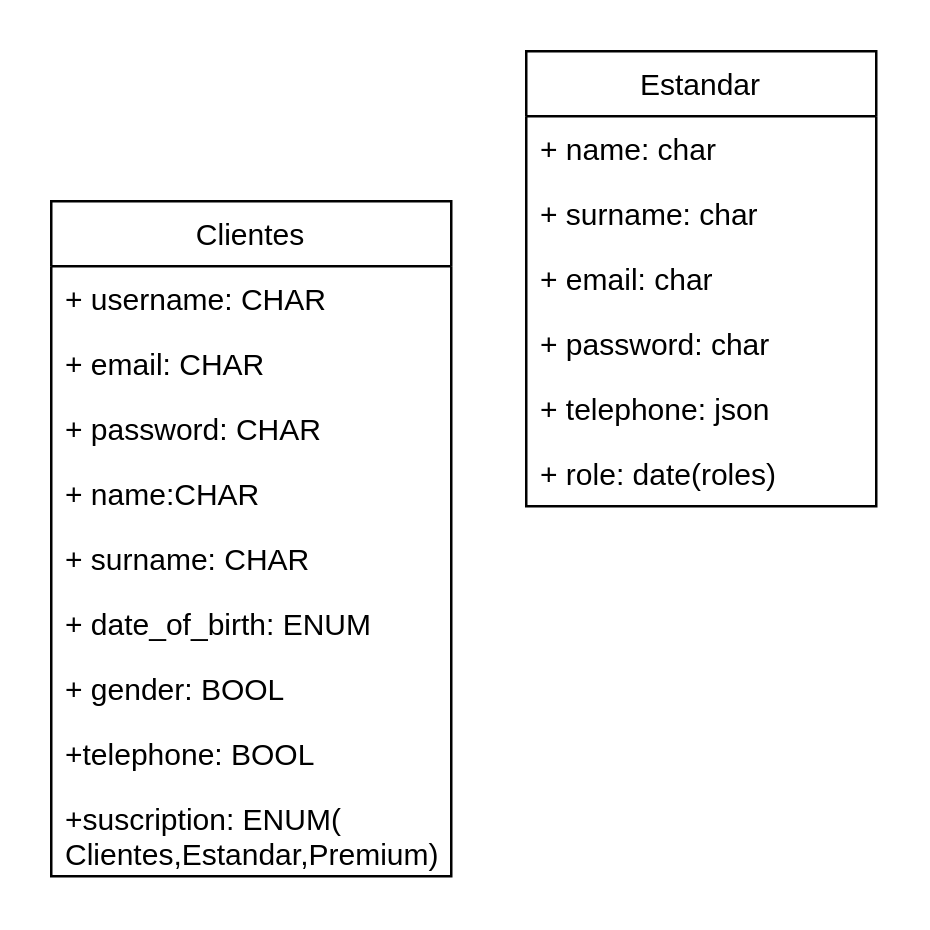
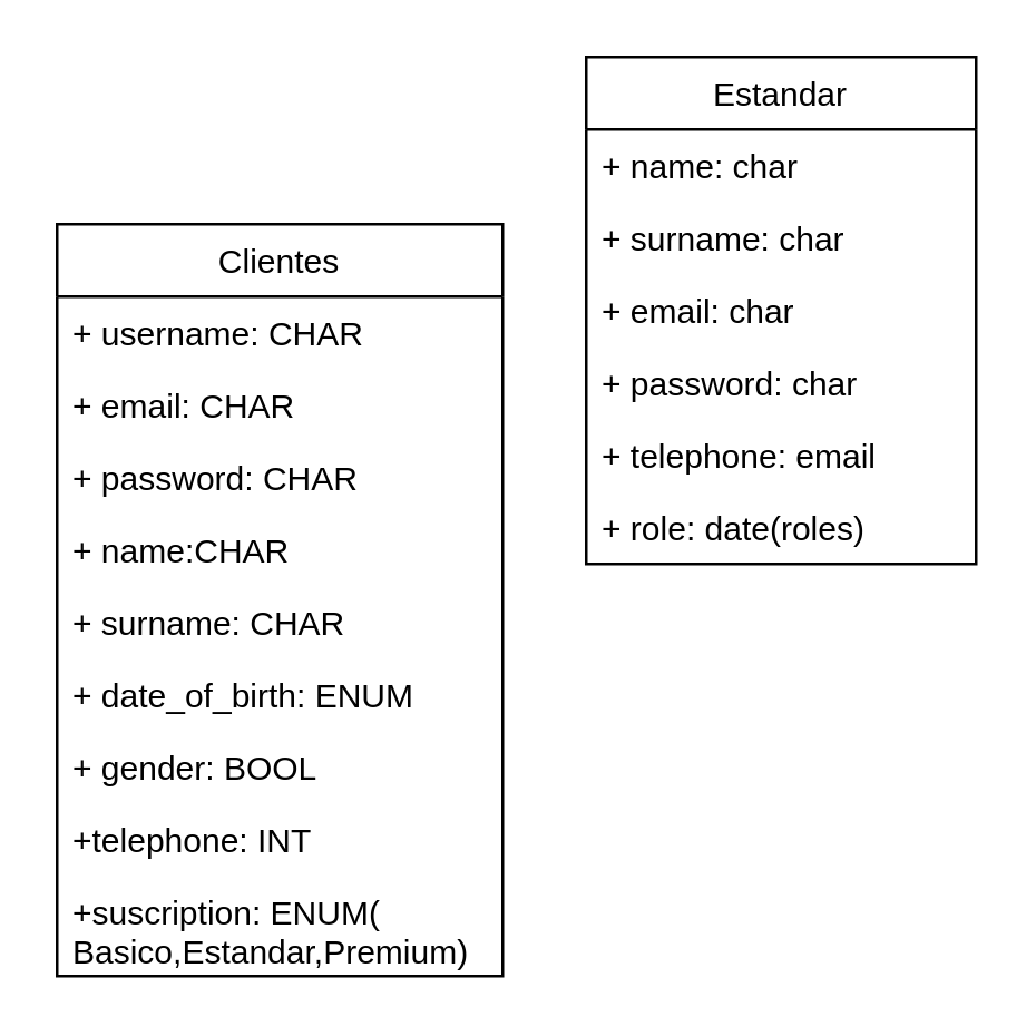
  <mxCell id="0" />
  <mxCell id="1" parent="0" />
  <mxCell id="2" value="Clientes" style="swimlane;fontStyle=0;childLayout=stackLayout;horizontal=1;startSize=26;fillColor=none;horizontalStack=0;resizeParent=1;resizeParentMax=0;resizeLast=0;collapsible=1;marginBottom=0;spacingBottom=0;" vertex="1" parent="1"><mxGeometry x="20" y="80" width="160" height="270" as="geometry"><mxRectangle x="30" y="200" width="80" height="26" as="alternateBounds" /></mxGeometry></mxCell>
  <mxCell id="3" value="+ username: CHAR" style="text;strokeColor=none;fillColor=none;align=left;verticalAlign=top;spacingLeft=4;spacingRight=4;overflow=hidden;rotatable=0;points=[[0,0.5],[1,0.5]];portConstraint=eastwest;" vertex="1" parent="2"><mxGeometry y="26" width="160" height="26" as="geometry" /></mxCell>
  <mxCell id="4" value="+ email: CHAR" style="text;strokeColor=none;fillColor=none;align=left;verticalAlign=top;spacingLeft=4;spacingRight=4;overflow=hidden;rotatable=0;points=[[0,0.5],[1,0.5]];portConstraint=eastwest;" vertex="1" parent="2"><mxGeometry y="52" width="160" height="26" as="geometry" /></mxCell>
  <mxCell id="5" value="+ password: CHAR" style="text;strokeColor=none;fillColor=none;align=left;verticalAlign=top;spacingLeft=4;spacingRight=4;overflow=hidden;rotatable=0;points=[[0,0.5],[1,0.5]];portConstraint=eastwest;" vertex="1" parent="2"><mxGeometry y="78" width="160" height="26" as="geometry" /></mxCell>
  <mxCell id="6" value="+ name:CHAR" style="text;strokeColor=none;fillColor=none;align=left;verticalAlign=top;spacingLeft=4;spacingRight=4;overflow=hidden;rotatable=0;points=[[0,0.5],[1,0.5]];portConstraint=eastwest;" vertex="1" parent="2"><mxGeometry y="104" width="160" height="26" as="geometry" /></mxCell>
  <mxCell id="7" value="+ surname: CHAR" style="text;strokeColor=none;fillColor=none;align=left;verticalAlign=top;spacingLeft=4;spacingRight=4;overflow=hidden;rotatable=0;points=[[0,0.5],[1,0.5]];portConstraint=eastwest;" vertex="1" parent="2"><mxGeometry y="130" width="160" height="26" as="geometry" /></mxCell>
  <mxCell id="8" value="+ date_of_birth: ENUM" style="text;strokeColor=none;fillColor=none;align=left;verticalAlign=top;spacingLeft=4;spacingRight=4;overflow=hidden;rotatable=0;points=[[0,0.5],[1,0.5]];portConstraint=eastwest;" vertex="1" parent="2"><mxGeometry y="156" width="160" height="26" as="geometry" /></mxCell>
  <mxCell id="9" value="+ gender: BOOL" style="text;strokeColor=none;fillColor=none;align=left;verticalAlign=top;spacingLeft=4;spacingRight=4;overflow=hidden;rotatable=0;points=[[0,0.5],[1,0.5]];portConstraint=eastwest;" vertex="1" parent="2"><mxGeometry y="182" width="160" height="26" as="geometry" /></mxCell>
- <mxCell id="10" value="+telephone: BOOL" style="text;strokeColor=none;fillColor=none;align=left;verticalAlign=top;spacingLeft=4;spacingRight=4;overflow=hidden;rotatable=0;points=[[0,0.5],[1,0.5]];portConstraint=eastwest;" vertex="1" parent="2"><mxGeometry y="208" width="160" height="26" as="geometry" /></mxCell>
- <mxCell id="11" value="+suscription: ENUM(&#10;Clientes,Estandar,Premium)" style="text;strokeColor=none;fillColor=none;align=left;verticalAlign=top;spacingLeft=4;spacingRight=4;overflow=hidden;rotatable=0;points=[[0,0.5],[1,0.5]];portConstraint=eastwest;" vertex="1" parent="2"><mxGeometry y="234" width="160" height="36" as="geometry" /></mxCell>
+ <mxCell id="10" value="+telephone: INT" style="text;strokeColor=none;fillColor=none;align=left;verticalAlign=top;spacingLeft=4;spacingRight=4;overflow=hidden;rotatable=0;points=[[0,0.5],[1,0.5]];portConstraint=eastwest;" vertex="1" parent="2"><mxGeometry y="208" width="160" height="26" as="geometry" /></mxCell>
+ <mxCell id="11" value="+suscription: ENUM(&#10;Basico,Estandar,Premium)" style="text;strokeColor=none;fillColor=none;align=left;verticalAlign=top;spacingLeft=4;spacingRight=4;overflow=hidden;rotatable=0;points=[[0,0.5],[1,0.5]];portConstraint=eastwest;" vertex="1" parent="2"><mxGeometry y="234" width="160" height="36" as="geometry" /></mxCell>
  <mxCell id="12" value="Estandar" style="swimlane;fontStyle=0;childLayout=stackLayout;horizontal=1;startSize=26;fillColor=none;horizontalStack=0;resizeParent=1;resizeParentMax=0;resizeLast=0;collapsible=1;marginBottom=0;" vertex="1" parent="1"><mxGeometry x="210" y="20" width="140" height="182" as="geometry" /></mxCell>
  <mxCell id="13" value="+ name: char" style="text;strokeColor=none;fillColor=none;align=left;verticalAlign=top;spacingLeft=4;spacingRight=4;overflow=hidden;rotatable=0;points=[[0,0.5],[1,0.5]];portConstraint=eastwest;" vertex="1" parent="12"><mxGeometry y="26" width="140" height="26" as="geometry" /></mxCell>
  <mxCell id="14" value="+ surname: char" style="text;strokeColor=none;fillColor=none;align=left;verticalAlign=top;spacingLeft=4;spacingRight=4;overflow=hidden;rotatable=0;points=[[0,0.5],[1,0.5]];portConstraint=eastwest;" vertex="1" parent="12"><mxGeometry y="52" width="140" height="26" as="geometry" /></mxCell>
  <mxCell id="15" value="+ email: char" style="text;strokeColor=none;fillColor=none;align=left;verticalAlign=top;spacingLeft=4;spacingRight=4;overflow=hidden;rotatable=0;points=[[0,0.5],[1,0.5]];portConstraint=eastwest;" vertex="1" parent="12"><mxGeometry y="78" width="140" height="26" as="geometry" /></mxCell>
  <mxCell id="16" value="+ password: char" style="text;strokeColor=none;fillColor=none;align=left;verticalAlign=top;spacingLeft=4;spacingRight=4;overflow=hidden;rotatable=0;points=[[0,0.5],[1,0.5]];portConstraint=eastwest;" vertex="1" parent="12"><mxGeometry y="104" width="140" height="26" as="geometry" /></mxCell>
- <mxCell id="17" value="+ telephone: json" style="text;strokeColor=none;fillColor=none;align=left;verticalAlign=top;spacingLeft=4;spacingRight=4;overflow=hidden;rotatable=0;points=[[0,0.5],[1,0.5]];portConstraint=eastwest;" vertex="1" parent="12"><mxGeometry y="130" width="140" height="26" as="geometry" /></mxCell>
+ <mxCell id="17" value="+ telephone: email" style="text;strokeColor=none;fillColor=none;align=left;verticalAlign=top;spacingLeft=4;spacingRight=4;overflow=hidden;rotatable=0;points=[[0,0.5],[1,0.5]];portConstraint=eastwest;" vertex="1" parent="12"><mxGeometry y="130" width="140" height="26" as="geometry" /></mxCell>
  <mxCell id="18" value="+ role: date(roles)" style="text;strokeColor=none;fillColor=none;align=left;verticalAlign=top;spacingLeft=4;spacingRight=4;overflow=hidden;rotatable=0;points=[[0,0.5],[1,0.5]];portConstraint=eastwest;" vertex="1" parent="12"><mxGeometry y="156" width="140" height="26" as="geometry" /></mxCell>
